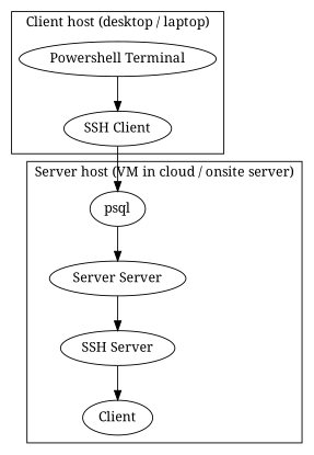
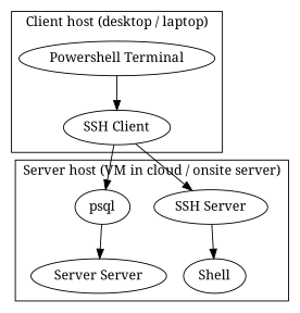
  digraph {
    fontname="Noto Serif"
    node [fontname="Noto Serif"]
    edge [fontname="Noto Serif"]
    n1 [label="SSH Server"]
-   Shell [label=Client]
+   Shell
    psql
    n4 [label="Server Server"]
    n5 [label="Powershell Terminal"]
    n6 [label="SSH Client"]
    subgraph cluster_1 {
      label="Server host (VM in cloud / onsite server)"
      n1
      Shell
      psql
      n4
    }
    subgraph cluster_2 {
      label="Client host (desktop / laptop)"
      n5
      n6
    }
    n1 -> Shell
    psql -> n4
    n5 -> n6
-   n4 -> n1
+   n6 -> n1
    n6 -> psql
  }
